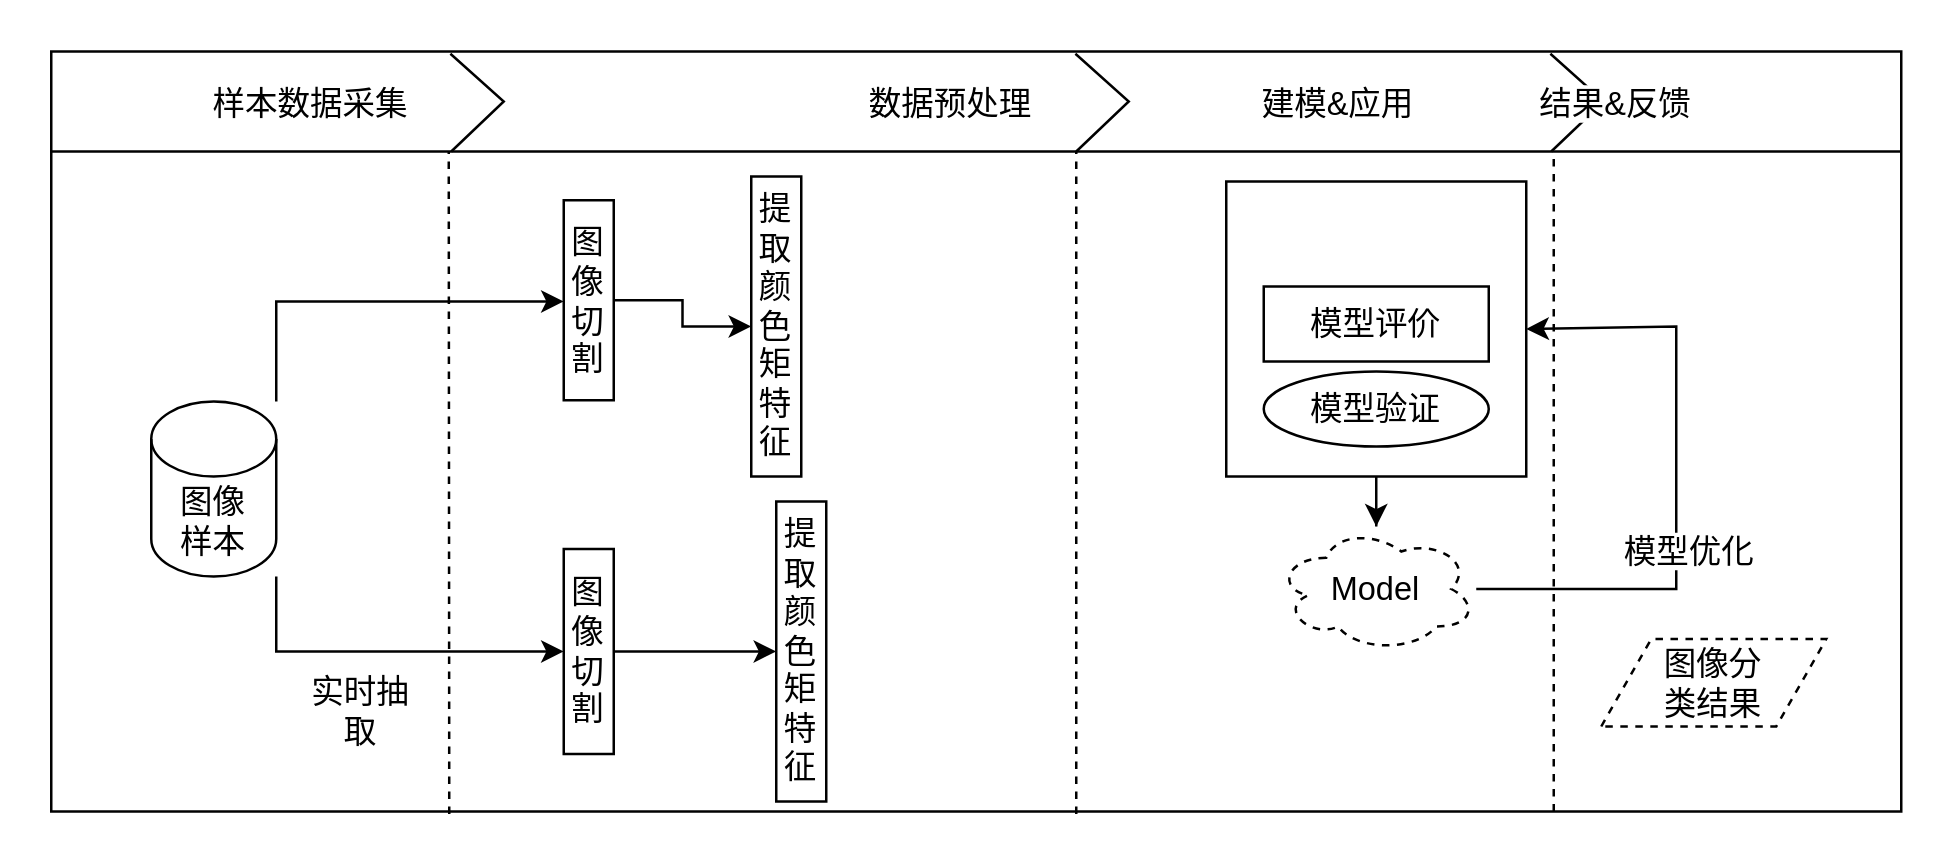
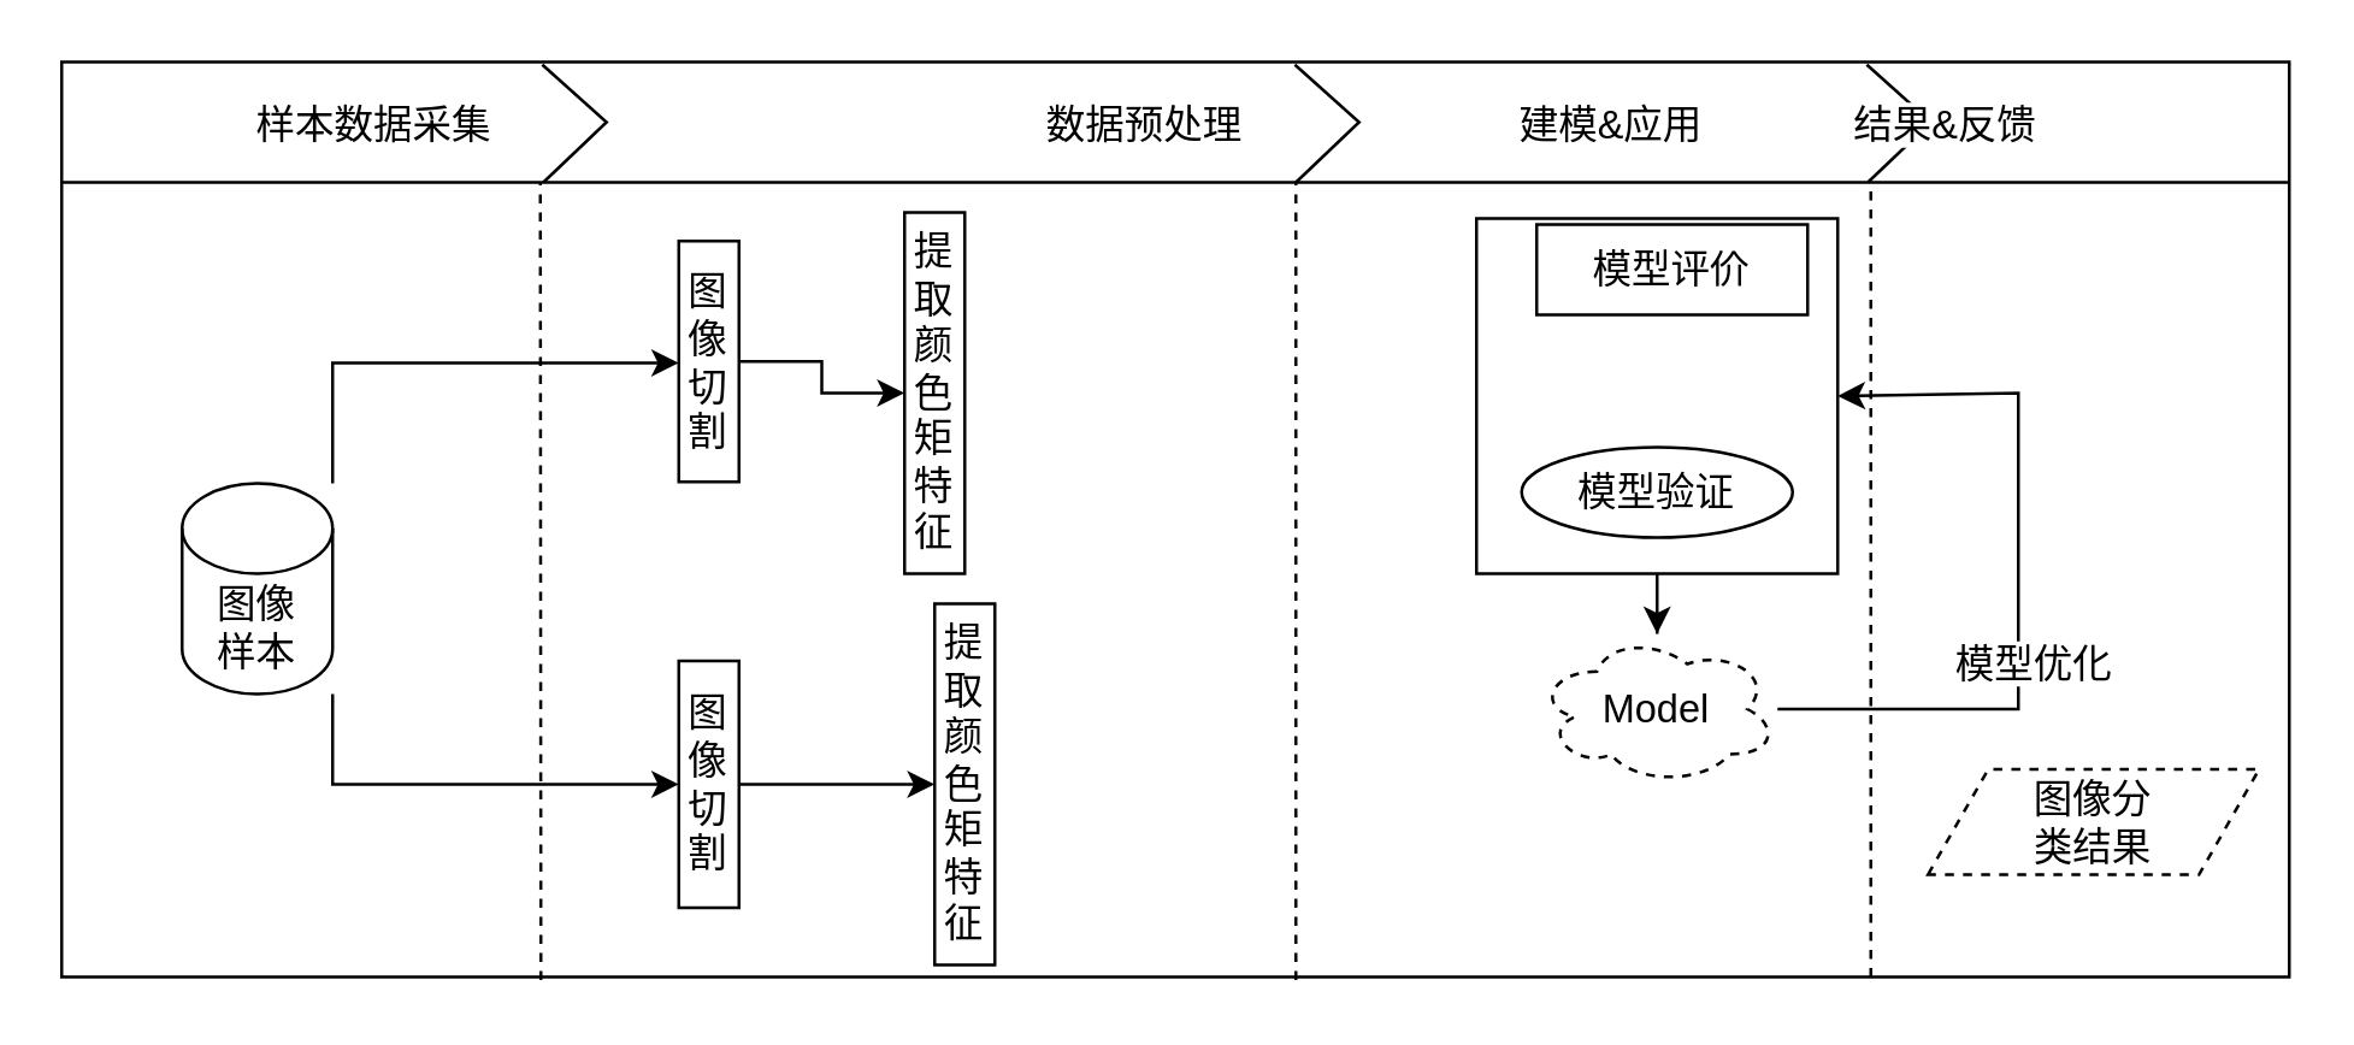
  <mxCell id="0" />
  <mxCell id="1" parent="0" />
  <mxCell id="2" value="" style="rounded=0;whiteSpace=wrap;html=1;fontSize=14;" vertex="1" parent="1"><mxGeometry x="20" y="20" width="740" height="304" as="geometry" /></mxCell>
  <mxCell id="3" value="" style="edgeStyle=orthogonalEdgeStyle;rounded=0;orthogonalLoop=1;jettySize=auto;html=1;" edge="1" parent="1" source="4" target="28"><mxGeometry relative="1" as="geometry" /></mxCell>
  <mxCell id="4" value="" style="rounded=0;whiteSpace=wrap;html=1;" vertex="1" parent="1"><mxGeometry x="490" y="72" width="120" height="118" as="geometry" /></mxCell>
  <mxCell id="5" style="edgeStyle=orthogonalEdgeStyle;rounded=0;orthogonalLoop=1;jettySize=auto;html=1;fontSize=13;" edge="1" parent="1" source="7" target="9"><mxGeometry relative="1" as="geometry"><Array as="points"><mxPoint x="110" y="120" /></Array></mxGeometry></mxCell>
  <mxCell id="6" style="edgeStyle=orthogonalEdgeStyle;rounded=0;orthogonalLoop=1;jettySize=auto;html=1;entryX=0;entryY=0.5;entryDx=0;entryDy=0;fontSize=13;" edge="1" parent="1" source="7" target="11"><mxGeometry relative="1" as="geometry"><Array as="points"><mxPoint x="110" y="260" /></Array></mxGeometry></mxCell>
  <mxCell id="7" value="图像&lt;br&gt;样本" style="shape=cylinder3;whiteSpace=wrap;html=1;boundedLbl=1;backgroundOutline=1;size=15;fontSize=13;" vertex="1" parent="1"><mxGeometry x="60" y="160" width="50" height="70" as="geometry" /></mxCell>
  <mxCell id="8" value="" style="edgeStyle=orthogonalEdgeStyle;rounded=0;orthogonalLoop=1;jettySize=auto;html=1;" edge="1" parent="1" source="9" target="30"><mxGeometry relative="1" as="geometry" /></mxCell>
  <mxCell id="9" value="图像切割" style="rounded=0;whiteSpace=wrap;html=1;horizontal=1;fontSize=13;" vertex="1" parent="1"><mxGeometry x="225" y="79.5" width="20" height="80" as="geometry" /></mxCell>
  <mxCell id="10" value="" style="edgeStyle=orthogonalEdgeStyle;rounded=0;orthogonalLoop=1;jettySize=auto;html=1;" edge="1" parent="1" source="11" target="31"><mxGeometry relative="1" as="geometry" /></mxCell>
  <mxCell id="11" value="图像切割" style="rounded=0;whiteSpace=wrap;html=1;fontSize=13;" vertex="1" parent="1"><mxGeometry x="225" y="219" width="20" height="82" as="geometry" /></mxCell>
- <mxCell id="12" value="模型评价" style="rounded=0;whiteSpace=wrap;html=1;fontSize=13;" vertex="1" parent="1"><mxGeometry x="505" y="114" width="90" height="30" as="geometry" /></mxCell>
+ <mxCell id="12" value="模型评价" style="rounded=0;whiteSpace=wrap;html=1;fontSize=13;" vertex="1" parent="1"><mxGeometry x="510" y="74" width="90" height="30" as="geometry" /></mxCell>
  <mxCell id="13" value="模型验证" style="ellipse;whiteSpace=wrap;html=1;fontSize=13;" vertex="1" parent="1"><mxGeometry x="505" y="148" width="90" height="30" as="geometry" /></mxCell>
- <mxCell id="14" value="图像分&lt;br&gt;类结果" style="shape=parallelogram;perimeter=parallelogramPerimeter;whiteSpace=wrap;html=1;fixedSize=1;dashed=1;fontSize=13;" vertex="1" parent="1"><mxGeometry x="640" y="255" width="90" height="35" as="geometry" /></mxCell>
- <mxCell id="15" value="实时抽取" style="text;html=1;strokeColor=none;fillColor=none;align=center;verticalAlign=middle;whiteSpace=wrap;rounded=0;dashed=1;fontSize=13;" vertex="1" parent="1"><mxGeometry x="119" y="274" width="50" height="20" as="geometry" /></mxCell>
+ <mxCell id="14" value="图像分&lt;br&gt;类结果" style="shape=parallelogram;perimeter=parallelogramPerimeter;whiteSpace=wrap;html=1;fixedSize=1;dashed=1;fontSize=13;" vertex="1" parent="1"><mxGeometry x="640" y="255" width="110" height="35" as="geometry" /></mxCell>
  <mxCell id="16" value="" style="endArrow=none;dashed=1;html=1;fontSize=13;exitX=0.145;exitY=1.003;exitDx=0;exitDy=0;exitPerimeter=0;" edge="1" parent="1"><mxGeometry width="50" height="50" relative="1" as="geometry"><mxPoint x="179.2" y="324.96" as="sourcePoint" /><mxPoint x="179" y="60" as="targetPoint" /></mxGeometry></mxCell>
  <mxCell id="17" value="" style="endArrow=none;dashed=1;html=1;fontSize=13;exitX=0.145;exitY=1.003;exitDx=0;exitDy=0;exitPerimeter=0;" edge="1" parent="1"><mxGeometry width="50" height="50" relative="1" as="geometry"><mxPoint x="430" y="324.96" as="sourcePoint" /><mxPoint x="430" y="60" as="targetPoint" /><Array as="points"><mxPoint x="430" y="190" /></Array></mxGeometry></mxCell>
  <mxCell id="18" value="" style="endArrow=none;dashed=1;html=1;fontSize=13;exitX=0.145;exitY=1.003;exitDx=0;exitDy=0;exitPerimeter=0;" edge="1" parent="1"><mxGeometry width="50" height="50" relative="1" as="geometry"><mxPoint x="621" y="323.96" as="sourcePoint" /><mxPoint x="621" y="60" as="targetPoint" /></mxGeometry></mxCell>
  <mxCell id="19" value="" style="endArrow=none;html=1;fontSize=13;" edge="1" parent="1"><mxGeometry width="50" height="50" relative="1" as="geometry"><mxPoint x="20" y="60" as="sourcePoint" /><mxPoint x="760" y="60" as="targetPoint" /></mxGeometry></mxCell>
  <mxCell id="20" value="" style="endArrow=none;html=1;fontSize=13;entryX=0.809;entryY=0.003;entryDx=0;entryDy=0;entryPerimeter=0;rounded=0;" edge="1" parent="1"><mxGeometry width="50" height="50" relative="1" as="geometry"><mxPoint x="620" y="60" as="sourcePoint" /><mxPoint x="619.66" y="20.912" as="targetPoint" /><Array as="points"><mxPoint x="641" y="40" /></Array></mxGeometry></mxCell>
  <mxCell id="21" value="" style="endArrow=none;html=1;fontSize=13;entryX=0.809;entryY=0.003;entryDx=0;entryDy=0;entryPerimeter=0;rounded=0;" edge="1" parent="1"><mxGeometry width="50" height="50" relative="1" as="geometry"><mxPoint x="430" y="60" as="sourcePoint" /><mxPoint x="429.66" y="20.912" as="targetPoint" /><Array as="points"><mxPoint x="451" y="40" /></Array></mxGeometry></mxCell>
  <mxCell id="22" value="" style="endArrow=none;html=1;fontSize=13;entryX=0.809;entryY=0.003;entryDx=0;entryDy=0;entryPerimeter=0;rounded=0;" edge="1" parent="1"><mxGeometry width="50" height="50" relative="1" as="geometry"><mxPoint x="180" y="60" as="sourcePoint" /><mxPoint x="179.66" y="20.912" as="targetPoint" /><Array as="points"><mxPoint x="201" y="40" /></Array></mxGeometry></mxCell>
  <mxCell id="23" value="结果&amp;amp;反馈" style="text;html=1;strokeColor=none;fillColor=none;align=center;verticalAlign=middle;whiteSpace=wrap;rounded=0;labelBackgroundColor=#ffffff;fontSize=13;" vertex="1" parent="1"><mxGeometry x="611" y="31" width="70" height="20" as="geometry" /></mxCell>
  <mxCell id="24" value="建模&amp;amp;应用" style="text;html=1;strokeColor=none;fillColor=none;align=center;verticalAlign=middle;whiteSpace=wrap;rounded=0;labelBackgroundColor=#ffffff;fontSize=13;" vertex="1" parent="1"><mxGeometry x="490" y="31" width="90" height="20" as="geometry" /></mxCell>
  <mxCell id="25" value="数据预处理" style="text;html=1;strokeColor=none;fillColor=none;align=center;verticalAlign=middle;whiteSpace=wrap;rounded=0;labelBackgroundColor=#ffffff;fontSize=13;" vertex="1" parent="1"><mxGeometry x="335" y="31" width="90" height="20" as="geometry" /></mxCell>
  <mxCell id="26" value="样本数据采集" style="text;html=1;strokeColor=none;fillColor=none;align=center;verticalAlign=middle;whiteSpace=wrap;rounded=0;labelBackgroundColor=#ffffff;fontSize=13;" vertex="1" parent="1"><mxGeometry x="79" y="31" width="90" height="20" as="geometry" /></mxCell>
  <mxCell id="27" style="edgeStyle=orthogonalEdgeStyle;rounded=0;orthogonalLoop=1;jettySize=auto;html=1;entryX=1;entryY=0.5;entryDx=0;entryDy=0;" edge="1" parent="1" source="28" target="4"><mxGeometry relative="1" as="geometry"><mxPoint x="620" y="130" as="targetPoint" /><Array as="points"><mxPoint x="670" y="235" /><mxPoint x="670" y="130" /></Array></mxGeometry></mxCell>
  <mxCell id="28" value="Model" style="ellipse;shape=cloud;whiteSpace=wrap;html=1;dashed=1;fontSize=13;" vertex="1" parent="1"><mxGeometry x="510" y="210" width="80" height="50" as="geometry" /></mxCell>
  <mxCell id="29" value="模型优化" style="text;html=1;strokeColor=none;fillColor=none;align=center;verticalAlign=middle;whiteSpace=wrap;rounded=0;fontSize=13;labelBackgroundColor=#ffffff;" vertex="1" parent="1"><mxGeometry x="621" y="210" width="109" height="20" as="geometry" /></mxCell>
  <mxCell id="30" value="提取颜色矩特征" style="rounded=0;whiteSpace=wrap;html=1;horizontal=1;fontSize=13;" vertex="1" parent="1"><mxGeometry x="300" y="70" width="20" height="120" as="geometry" /></mxCell>
  <mxCell id="31" value="提取颜色矩特征" style="rounded=0;whiteSpace=wrap;html=1;horizontal=1;fontSize=13;" vertex="1" parent="1"><mxGeometry x="310" y="200" width="20" height="120" as="geometry" /></mxCell>
